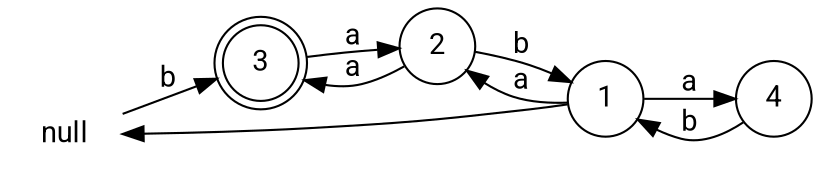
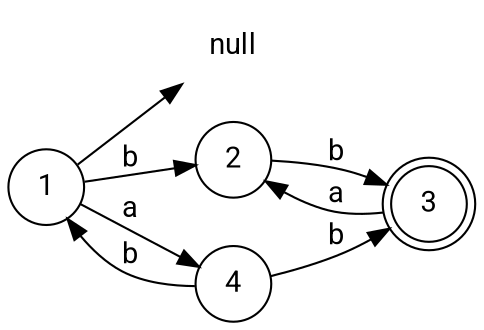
  digraph {
    fontname=Roboto
    rankdir=LR
    node [fontname=Roboto shape=circle]
    edge [fontname=Roboto]
    null [shape=plaintext]
    1
    2
    4
    3 [shape=doublecircle]
    1 -> null
-   1 -> 2 [label=a]
+   1 -> 2 [label=b]
    1 -> 4 [label=a]
-   2 -> 1 [label=b]
-   2 -> 3 [label=a]
+   2 -> 3 [label=b]
    4 -> 1 [label=b]
-   null -> 3 [label=b]
+   4 -> 3 [label=b]
    3 -> 2 [label=a]
  }
